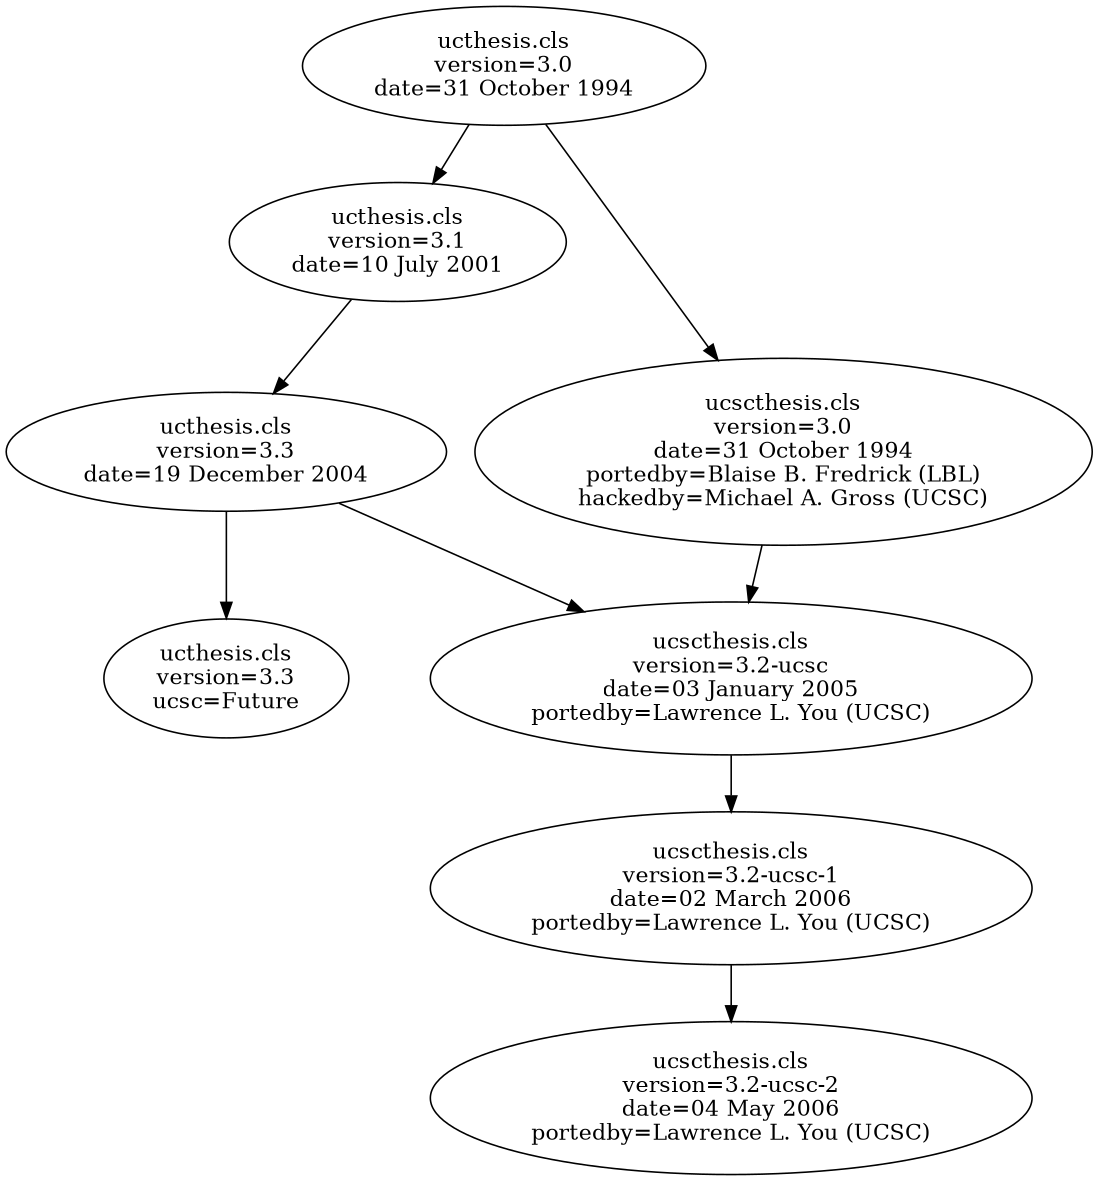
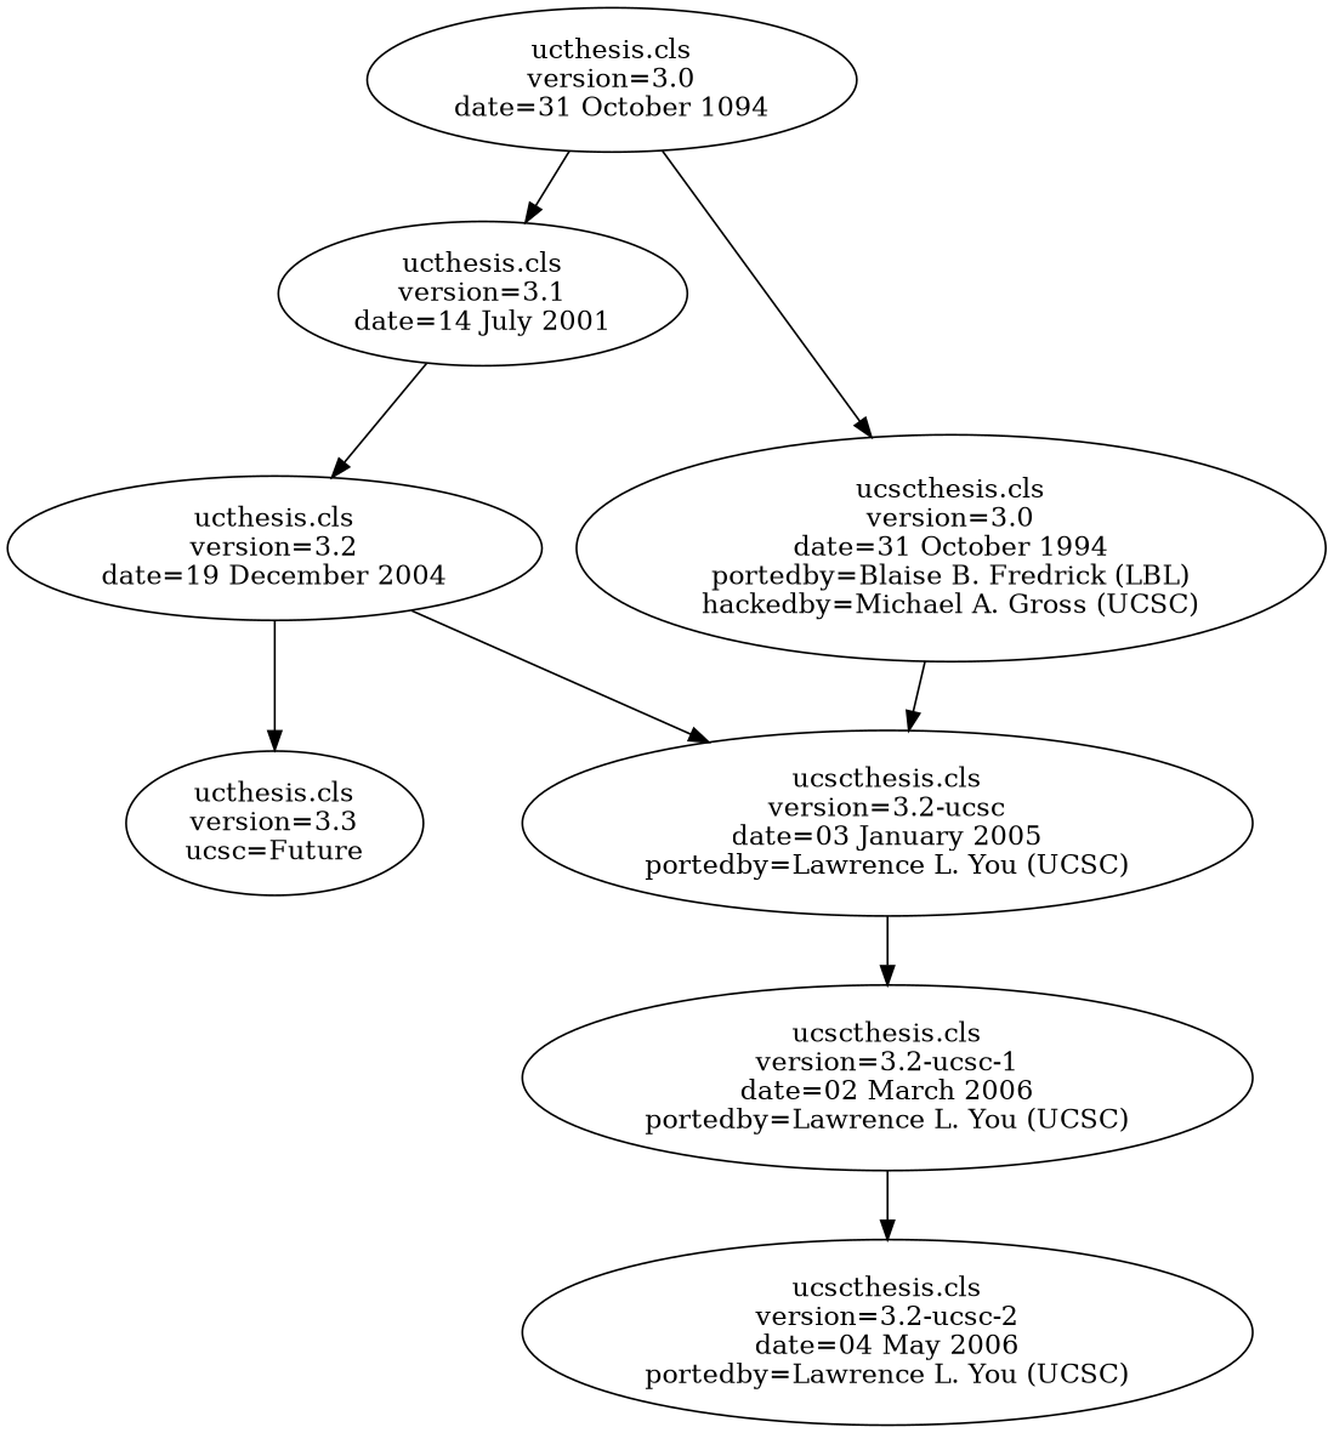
  digraph {
-   n1 [label="ucthesis.cls\nversion=3.0\ndate=31 October 1994"]
-   n2 [label="ucthesis.cls\nversion=3.1\ndate=10 July 2001"]
+   n1 [label="ucthesis.cls\nversion=3.0\ndate=31 October 1094"]
+   n2 [label="ucthesis.cls\nversion=3.1\ndate=14 July 2001"]
    n3 [label="ucscthesis.cls\nversion=3.0\ndate=31 October 1994\nportedby=Blaise B. Fredrick (LBL)\nhackedby=Michael A. Gross (UCSC)"]
-   n4 [label="ucthesis.cls\nversion=3.3\ndate=19 December 2004"]
+   n4 [label="ucthesis.cls\nversion=3.2\ndate=19 December 2004"]
    n5 [label="ucscthesis.cls\nversion=3.2-ucsc\ndate=03 January 2005\nportedby=Lawrence L. You (UCSC)"]
    n6 [label="ucthesis.cls\nversion=3.3\nucsc=Future"]
    n7 [label="ucscthesis.cls\nversion=3.2-ucsc-1\ndate=02 March 2006\nportedby=Lawrence L. You (UCSC)"]
    n8 [label="ucscthesis.cls\nversion=3.2-ucsc-2\ndate=04 May 2006\nportedby=Lawrence L. You (UCSC)"]
    n1 -> n2
    n1 -> n3
    n2 -> n4
    n3 -> n5
    n4 -> n5
    n4 -> n6
    n5 -> n7
    n7 -> n8
  }
